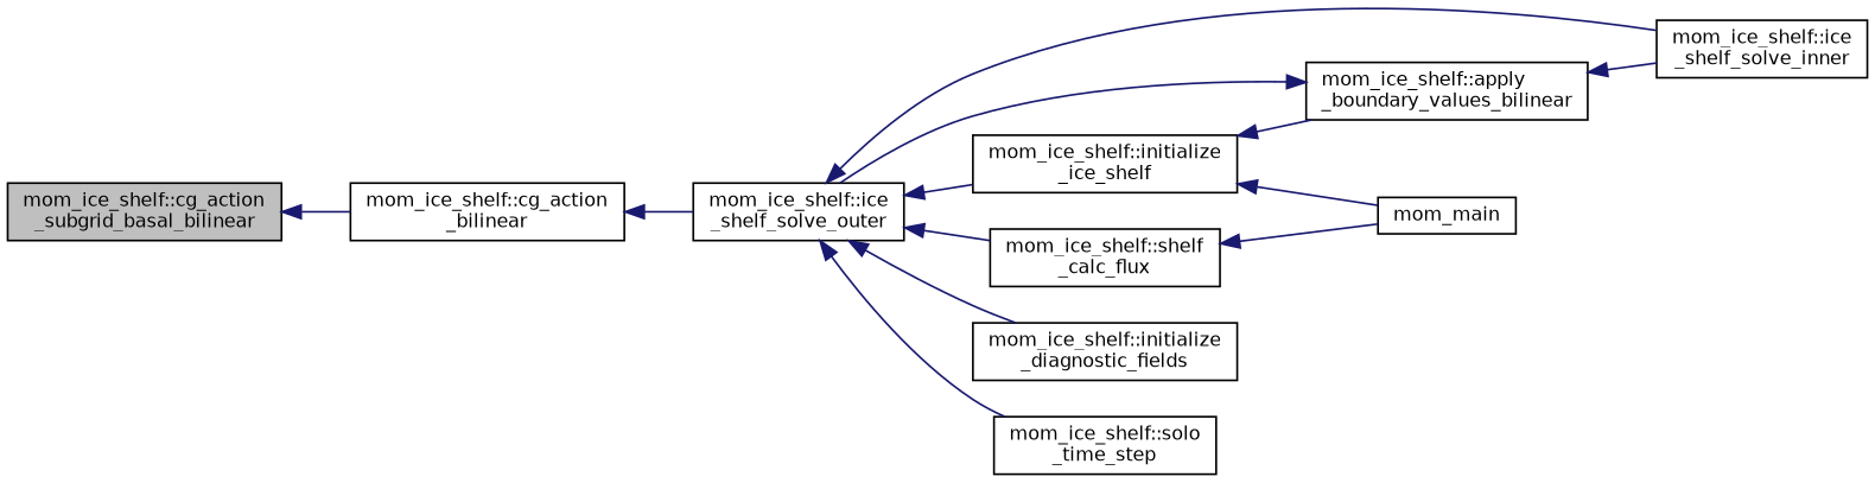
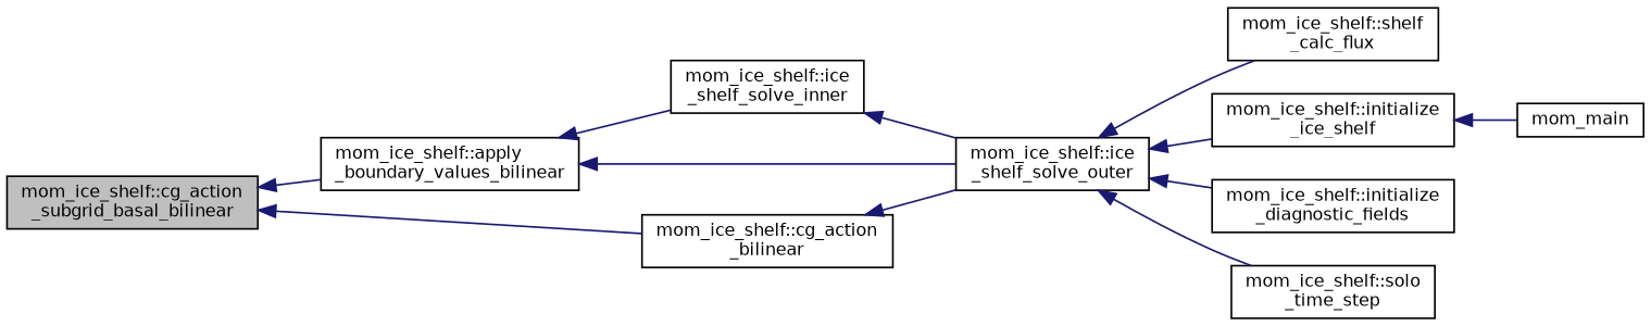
  digraph {
    rankdir=LR
    node [color=black fillcolor=white fontname=Helvetica fontsize=10 shape=record style=filled]
    edge [color=midnightblue dir=back fontname=Helvetica fontsize=10 labelfontname=Helvetica labelfontsize=10 style=solid]
    n1 [fillcolor=grey75 fontcolor=black height=0.2 label="mom_ice_shelf::cg_action\l_subgrid_basal_bilinear" width=0.4]
    n2 [height=0.2 label="mom_ice_shelf::apply\l_boundary_values_bilinear" width=0.4]
    n3 [height=0.2 label="mom_ice_shelf::cg_action\l_bilinear" width=0.4]
    n4 [height=0.2 label="mom_ice_shelf::ice\l_shelf_solve_inner" width=0.4]
    n5 [height=0.2 label="mom_ice_shelf::ice\l_shelf_solve_outer" width=0.4]
    n6 [height=0.2 label="mom_ice_shelf::shelf\l_calc_flux" width=0.4]
    n7 [height=0.2 label="mom_ice_shelf::initialize\l_ice_shelf" width=0.4]
    n8 [height=0.2 label="mom_ice_shelf::initialize\l_diagnostic_fields" width=0.4]
    n9 [height=0.2 label="mom_ice_shelf::solo\l_time_step" width=0.4]
    n10 [height=0.2 label=mom_main width=0.4]
-   n7 -> n2
+   n1 -> n2
    n1 -> n3
    n2 -> n4
    n2 -> n5
    n3 -> n5
-   n5 -> n4
+   n4 -> n5
    n5 -> n6
    n5 -> n7
    n5 -> n8
    n5 -> n9
-   n6 -> n10
    n7 -> n10
  }
